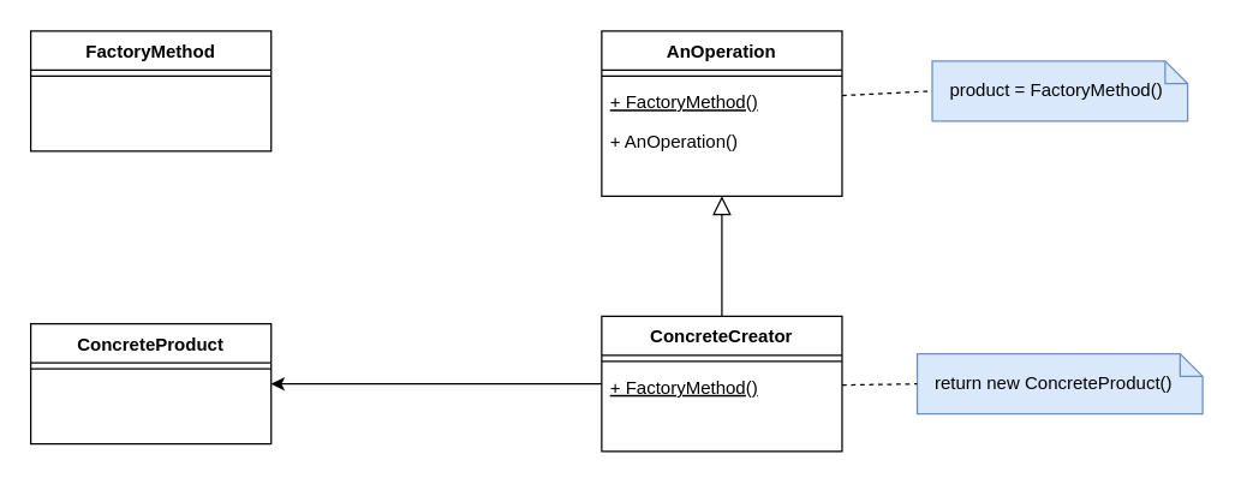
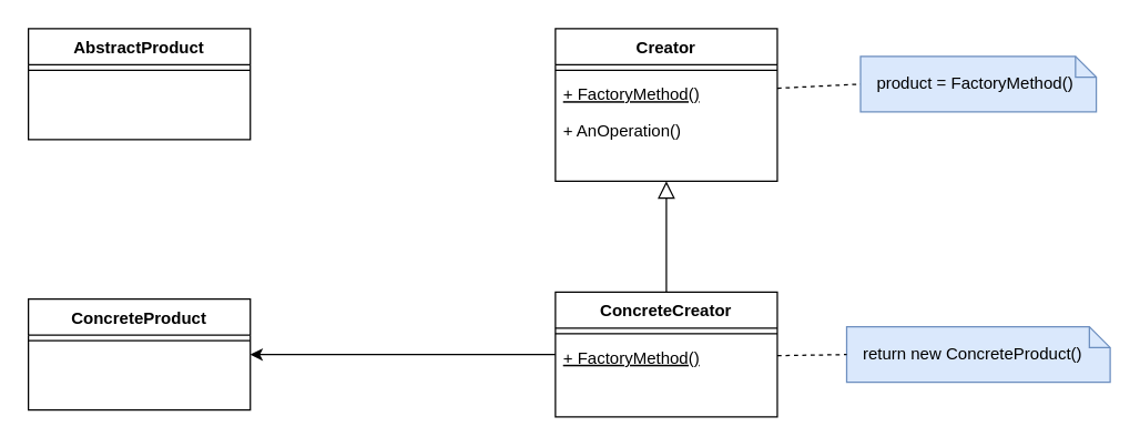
  <mxCell id="0" />
  <mxCell id="1" parent="0" />
  <mxCell id="2" style="edgeStyle=orthogonalEdgeStyle;rounded=0;orthogonalLoop=1;jettySize=auto;html=1;entryX=1;entryY=0.5;entryDx=0;entryDy=0;dashed=0;" edge="1" parent="1" source="12" target="17"><mxGeometry relative="1" as="geometry" /></mxCell>
  <mxCell id="3" value="product = FactoryMethod()" style="shape=note;size=15;align=left;spacingLeft=10;html=1;whiteSpace=wrap;fillColor=#dae8fc;strokeColor=#6c8ebf;" vertex="1" parent="1"><mxGeometry x="620" y="40" width="170" height="40" as="geometry" /></mxCell>
  <mxCell id="4" value="" style="endArrow=none;dashed=1;html=1;entryX=0;entryY=0.5;entryDx=0;entryDy=0;entryPerimeter=0;" edge="1" parent="1" source="10" target="3"><mxGeometry width="50" height="50" relative="1" as="geometry"><mxPoint x="570" y="10" as="sourcePoint" /><mxPoint x="620" y="-40" as="targetPoint" /></mxGeometry></mxCell>
  <mxCell id="5" value="return new ConcreteProduct()" style="shape=note;size=15;align=left;spacingLeft=10;html=1;whiteSpace=wrap;fillColor=#dae8fc;strokeColor=#6c8ebf;" vertex="1" parent="1"><mxGeometry x="610" y="235" width="190" height="40" as="geometry" /></mxCell>
  <mxCell id="6" value="" style="endArrow=none;dashed=1;html=1;entryX=0;entryY=0.5;entryDx=0;entryDy=0;entryPerimeter=0;" edge="1" parent="1" source="14" target="5"><mxGeometry width="50" height="50" relative="1" as="geometry"><mxPoint x="570" y="72.692" as="sourcePoint" /><mxPoint x="620" y="70" as="targetPoint" /></mxGeometry></mxCell>
  <mxCell id="7" value="" style="endArrow=block;endSize=10;endFill=0;shadow=0;strokeWidth=1;rounded=0;edgeStyle=elbowEdgeStyle;elbow=vertical;exitX=0.5;exitY=0;exitDx=0;exitDy=0;" edge="1" parent="1" source="12"><mxGeometry width="160" relative="1" as="geometry"><mxPoint x="590" y="232" as="sourcePoint" /><mxPoint x="480" y="130" as="targetPoint" /></mxGeometry></mxCell>
- <mxCell id="8" value="AnOperation" style="swimlane;fontStyle=1;align=center;verticalAlign=top;childLayout=stackLayout;horizontal=1;startSize=26;horizontalStack=0;resizeParent=1;resizeLast=0;collapsible=1;marginBottom=0;rounded=0;shadow=0;strokeWidth=1;" vertex="1" parent="1"><mxGeometry x="400" y="20" width="160" height="110" as="geometry"><mxRectangle x="130" y="380" width="160" height="26" as="alternateBounds" /></mxGeometry></mxCell>
+ <mxCell id="8" value="Creator" style="swimlane;fontStyle=1;align=center;verticalAlign=top;childLayout=stackLayout;horizontal=1;startSize=26;horizontalStack=0;resizeParent=1;resizeLast=0;collapsible=1;marginBottom=0;rounded=0;shadow=0;strokeWidth=1;" vertex="1" parent="1"><mxGeometry x="400" y="20" width="160" height="110" as="geometry"><mxRectangle x="130" y="380" width="160" height="26" as="alternateBounds" /></mxGeometry></mxCell>
  <mxCell id="9" value="" style="line;html=1;strokeWidth=1;align=left;verticalAlign=middle;spacingTop=-1;spacingLeft=3;spacingRight=3;rotatable=0;labelPosition=right;points=[];portConstraint=eastwest;" vertex="1" parent="8"><mxGeometry y="26" width="160" height="8" as="geometry" /></mxCell>
  <mxCell id="10" value="+ FactoryMethod()" style="text;align=left;verticalAlign=top;spacingLeft=4;spacingRight=4;overflow=hidden;rotatable=0;points=[[0,0.5],[1,0.5]];portConstraint=eastwest;fontStyle=4" vertex="1" parent="8"><mxGeometry y="34" width="160" height="26" as="geometry" /></mxCell>
  <mxCell id="11" value="+ AnOperation()" style="text;align=left;verticalAlign=top;spacingLeft=4;spacingRight=4;overflow=hidden;rotatable=0;points=[[0,0.5],[1,0.5]];portConstraint=eastwest;" vertex="1" parent="8"><mxGeometry y="60" width="160" height="26" as="geometry" /></mxCell>
  <mxCell id="12" value="ConcreteCreator" style="swimlane;fontStyle=1;align=center;verticalAlign=top;childLayout=stackLayout;horizontal=1;startSize=26;horizontalStack=0;resizeParent=1;resizeLast=0;collapsible=1;marginBottom=0;rounded=0;shadow=0;strokeWidth=1;" vertex="1" parent="1"><mxGeometry x="400" y="210" width="160" height="90" as="geometry"><mxRectangle x="130" y="380" width="160" height="26" as="alternateBounds" /></mxGeometry></mxCell>
  <mxCell id="13" value="" style="line;html=1;strokeWidth=1;align=left;verticalAlign=middle;spacingTop=-1;spacingLeft=3;spacingRight=3;rotatable=0;labelPosition=right;points=[];portConstraint=eastwest;" vertex="1" parent="12"><mxGeometry y="26" width="160" height="8" as="geometry" /></mxCell>
  <mxCell id="14" value="+ FactoryMethod()" style="text;align=left;verticalAlign=top;spacingLeft=4;spacingRight=4;overflow=hidden;rotatable=0;points=[[0,0.5],[1,0.5]];portConstraint=eastwest;fontStyle=4" vertex="1" parent="12"><mxGeometry y="34" width="160" height="26" as="geometry" /></mxCell>
- <mxCell id="15" value="FactoryMethod" style="swimlane;fontStyle=1;align=center;verticalAlign=top;childLayout=stackLayout;horizontal=1;startSize=26;horizontalStack=0;resizeParent=1;resizeLast=0;collapsible=1;marginBottom=0;rounded=0;shadow=0;strokeWidth=1;" vertex="1" parent="1"><mxGeometry x="20" y="20" width="160" height="80" as="geometry"><mxRectangle x="130" y="380" width="160" height="26" as="alternateBounds" /></mxGeometry></mxCell>
+ <mxCell id="15" value="AbstractProduct" style="swimlane;fontStyle=1;align=center;verticalAlign=top;childLayout=stackLayout;horizontal=1;startSize=26;horizontalStack=0;resizeParent=1;resizeLast=0;collapsible=1;marginBottom=0;rounded=0;shadow=0;strokeWidth=1;" vertex="1" parent="1"><mxGeometry x="20" y="20" width="160" height="80" as="geometry"><mxRectangle x="130" y="380" width="160" height="26" as="alternateBounds" /></mxGeometry></mxCell>
  <mxCell id="16" value="" style="line;html=1;strokeWidth=1;align=left;verticalAlign=middle;spacingTop=-1;spacingLeft=3;spacingRight=3;rotatable=0;labelPosition=right;points=[];portConstraint=eastwest;" vertex="1" parent="15"><mxGeometry y="26" width="160" height="8" as="geometry" /></mxCell>
  <mxCell id="17" value="ConcreteProduct" style="swimlane;fontStyle=1;align=center;verticalAlign=top;childLayout=stackLayout;horizontal=1;startSize=26;horizontalStack=0;resizeParent=1;resizeLast=0;collapsible=1;marginBottom=0;rounded=0;shadow=0;strokeWidth=1;" vertex="1" parent="1"><mxGeometry x="20" y="215" width="160" height="80" as="geometry"><mxRectangle x="130" y="380" width="160" height="26" as="alternateBounds" /></mxGeometry></mxCell>
  <mxCell id="18" value="" style="line;html=1;strokeWidth=1;align=left;verticalAlign=middle;spacingTop=-1;spacingLeft=3;spacingRight=3;rotatable=0;labelPosition=right;points=[];portConstraint=eastwest;" vertex="1" parent="17"><mxGeometry y="26" width="160" height="8" as="geometry" /></mxCell>
